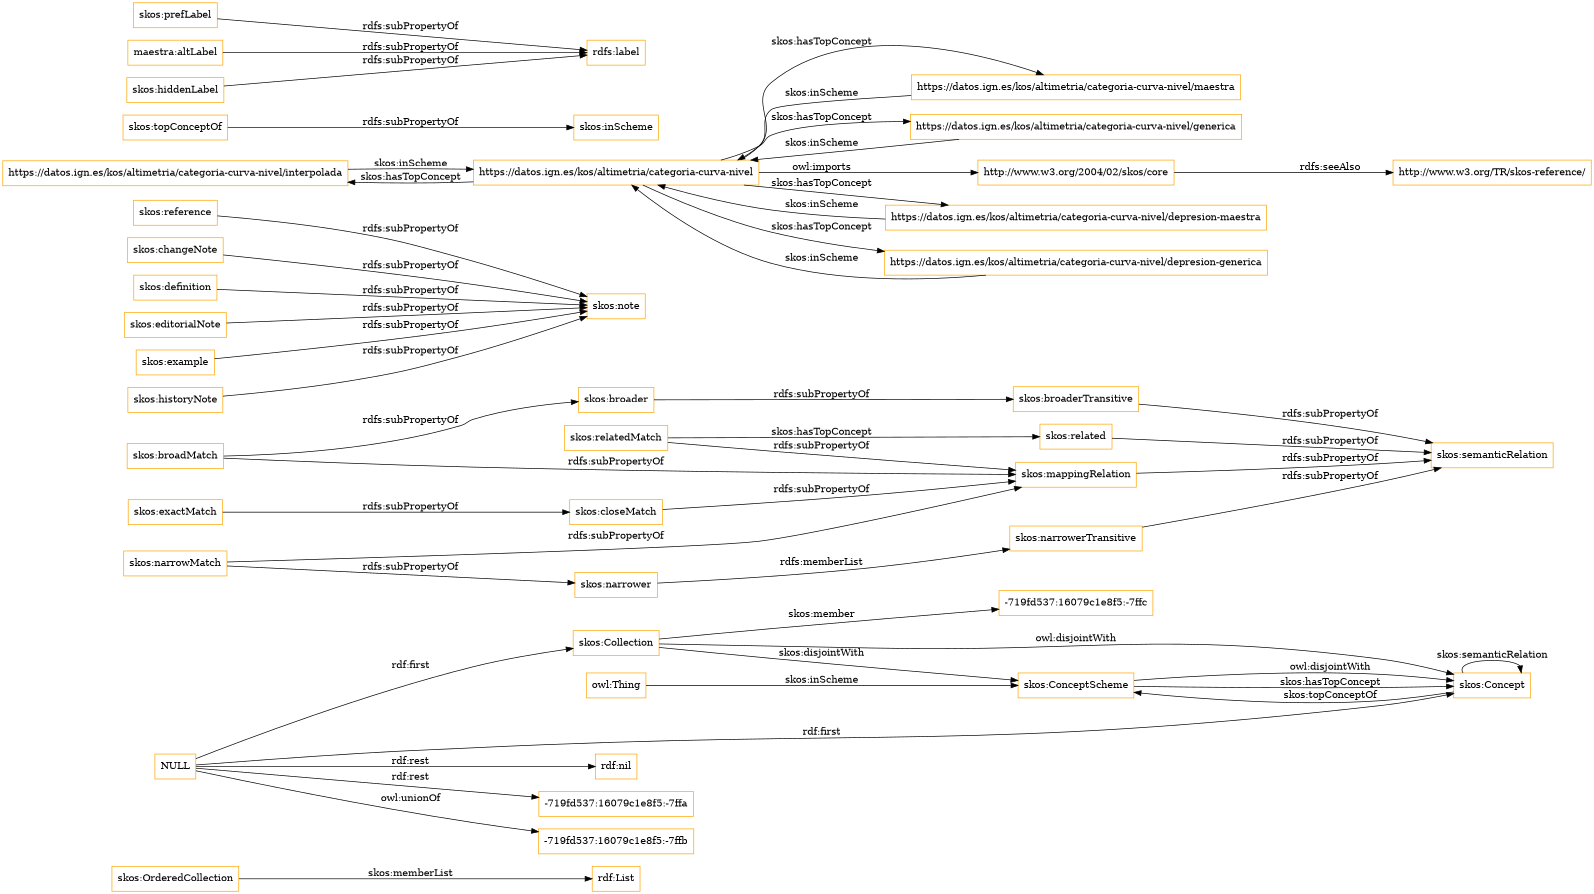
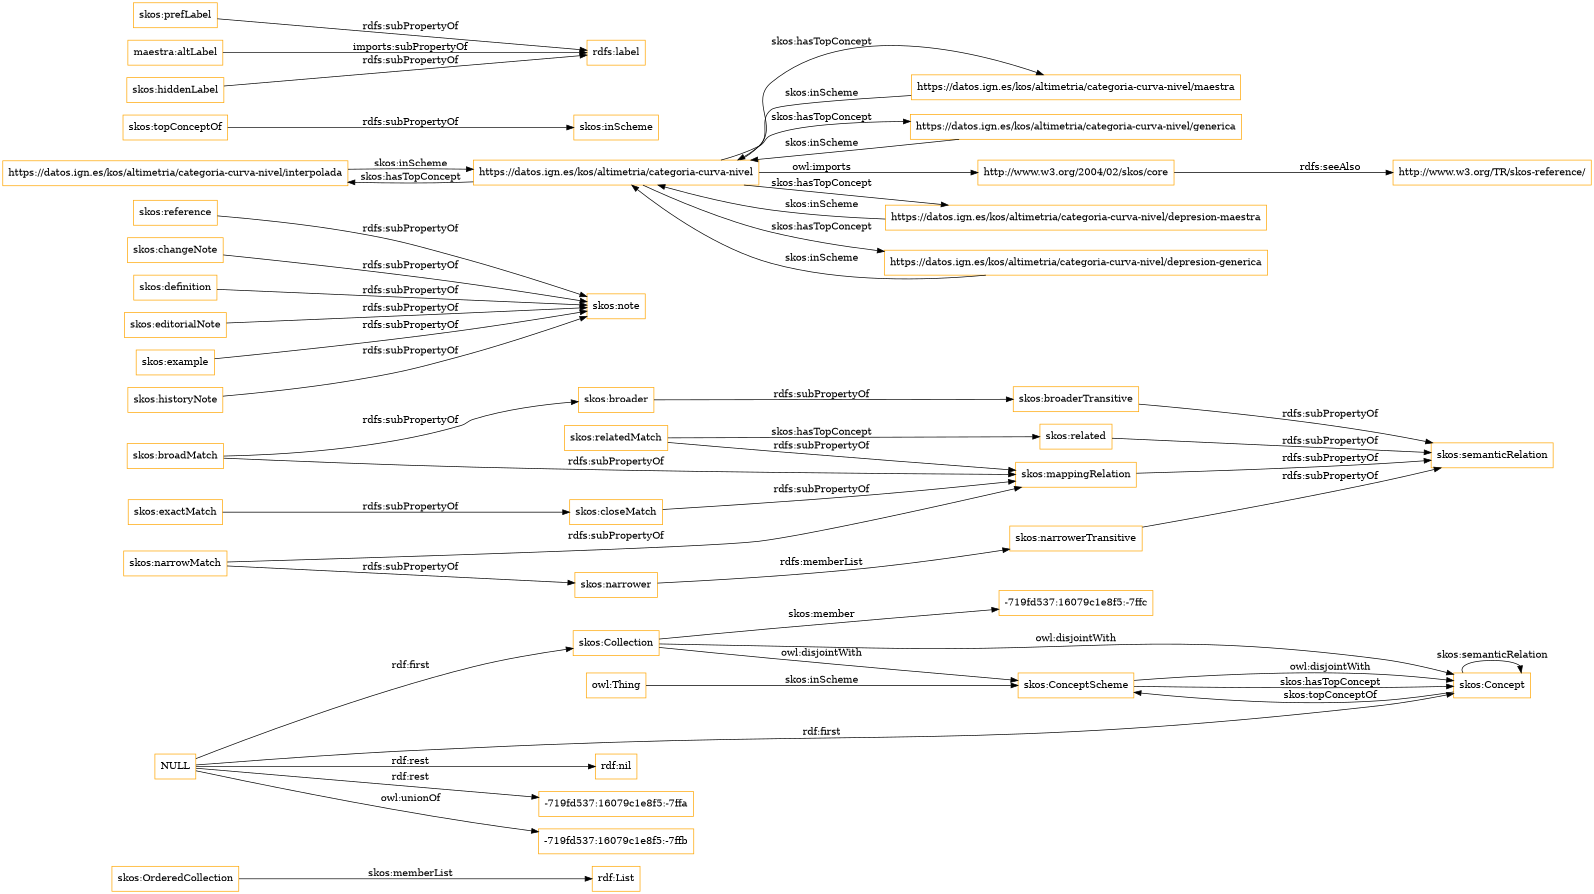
  digraph {
    rankdir=LR
    node [color=orange shape=rectangle]
    "skos:OrderedCollection"
    "rdf:List"
    "skos:Collection"
    "-719fd537:16079c1e8f5:-7ffc"
    "skos:ConceptScheme"
    "skos:Concept"
    "skos:narrowerTransitive"
    "skos:semanticRelation"
    n9 [label="skos:reference"]
    "skos:note"
    "skos:closeMatch"
    "skos:mappingRelation"
    "https://datos.ign.es/kos/altimetria/categoria-curva-nivel/interpolada"
    "https://datos.ign.es/kos/altimetria/categoria-curva-nivel"
    "https://datos.ign.es/kos/altimetria/categoria-curva-nivel/maestra"
    "https://datos.ign.es/kos/altimetria/categoria-curva-nivel/generica"
    "http://www.w3.org/2004/02/skos/core"
    "https://datos.ign.es/kos/altimetria/categoria-curva-nivel/depresion-maestra"
    "https://datos.ign.es/kos/altimetria/categoria-curva-nivel/depresion-generica"
    "http://www.w3.org/TR/skos-reference/"
    "skos:relatedMatch"
    "skos:related"
    "skos:topConceptOf"
    "skos:inScheme"
    "skos:broadMatch"
    "skos:broader"
    "skos:broaderTransitive"
    "skos:changeNote"
    "skos:definition"
    "skos:editorialNote"
    "skos:example"
    "skos:historyNote"
    "skos:exactMatch"
    "skos:prefLabel"
    "rdfs:label"
    n36 [label="maestra:altLabel"]
    "skos:hiddenLabel"
    "skos:narrowMatch"
    "skos:narrower"
    NULL
    "rdf:nil"
    "-719fd537:16079c1e8f5:-7ffa"
    "-719fd537:16079c1e8f5:-7ffb"
    "owl:Thing"
    "skos:OrderedCollection" -> "rdf:List" [label="skos:memberList"]
    "skos:Collection" -> "-719fd537:16079c1e8f5:-7ffc" [label="skos:member"]
-   "skos:Collection" -> "skos:ConceptScheme" [label="skos:disjointWith"]
+   "skos:Collection" -> "skos:ConceptScheme" [label="owl:disjointWith"]
    "skos:Collection" -> "skos:Concept" [label="owl:disjointWith"]
    "skos:ConceptScheme" -> "skos:Concept" [label="owl:disjointWith"]
    "skos:ConceptScheme" -> "skos:Concept" [label="skos:hasTopConcept"]
    "skos:Concept" -> "skos:ConceptScheme" [label="skos:topConceptOf"]
    "skos:Concept" -> "skos:Concept" [label="skos:semanticRelation"]
    "skos:narrowerTransitive" -> "skos:semanticRelation" [label="rdfs:subPropertyOf"]
    n9 -> "skos:note" [label="rdfs:subPropertyOf"]
    "skos:closeMatch" -> "skos:mappingRelation" [label="rdfs:subPropertyOf"]
    "skos:mappingRelation" -> "skos:semanticRelation" [label="rdfs:subPropertyOf"]
    "https://datos.ign.es/kos/altimetria/categoria-curva-nivel/interpolada" -> "https://datos.ign.es/kos/altimetria/categoria-curva-nivel" [label="skos:inScheme"]
    "https://datos.ign.es/kos/altimetria/categoria-curva-nivel" -> "https://datos.ign.es/kos/altimetria/categoria-curva-nivel/interpolada" [label="skos:hasTopConcept"]
    "https://datos.ign.es/kos/altimetria/categoria-curva-nivel" -> "https://datos.ign.es/kos/altimetria/categoria-curva-nivel/maestra" [label="skos:hasTopConcept"]
    "https://datos.ign.es/kos/altimetria/categoria-curva-nivel" -> "https://datos.ign.es/kos/altimetria/categoria-curva-nivel/generica" [label="skos:hasTopConcept"]
    "https://datos.ign.es/kos/altimetria/categoria-curva-nivel" -> "http://www.w3.org/2004/02/skos/core" [label="owl:imports"]
    "https://datos.ign.es/kos/altimetria/categoria-curva-nivel" -> "https://datos.ign.es/kos/altimetria/categoria-curva-nivel/depresion-maestra" [label="skos:hasTopConcept"]
    "https://datos.ign.es/kos/altimetria/categoria-curva-nivel" -> "https://datos.ign.es/kos/altimetria/categoria-curva-nivel/depresion-generica" [label="skos:hasTopConcept"]
    "https://datos.ign.es/kos/altimetria/categoria-curva-nivel/maestra" -> "https://datos.ign.es/kos/altimetria/categoria-curva-nivel" [label="skos:inScheme"]
    "https://datos.ign.es/kos/altimetria/categoria-curva-nivel/generica" -> "https://datos.ign.es/kos/altimetria/categoria-curva-nivel" [label="skos:inScheme"]
    "http://www.w3.org/2004/02/skos/core" -> "http://www.w3.org/TR/skos-reference/" [label="rdfs:seeAlso"]
    "https://datos.ign.es/kos/altimetria/categoria-curva-nivel/depresion-maestra" -> "https://datos.ign.es/kos/altimetria/categoria-curva-nivel" [label="skos:inScheme"]
    "https://datos.ign.es/kos/altimetria/categoria-curva-nivel/depresion-generica" -> "https://datos.ign.es/kos/altimetria/categoria-curva-nivel" [label="skos:inScheme"]
    "skos:relatedMatch" -> "skos:mappingRelation" [label="rdfs:subPropertyOf"]
    "skos:relatedMatch" -> "skos:related" [label="skos:hasTopConcept"]
    "skos:related" -> "skos:semanticRelation" [label="rdfs:subPropertyOf"]
    "skos:topConceptOf" -> "skos:inScheme" [label="rdfs:subPropertyOf"]
    "skos:broadMatch" -> "skos:mappingRelation" [label="rdfs:subPropertyOf"]
    "skos:broadMatch" -> "skos:broader" [label="rdfs:subPropertyOf"]
    "skos:broader" -> "skos:broaderTransitive" [label="rdfs:subPropertyOf"]
    "skos:broaderTransitive" -> "skos:semanticRelation" [label="rdfs:subPropertyOf"]
    "skos:changeNote" -> "skos:note" [label="rdfs:subPropertyOf"]
    "skos:definition" -> "skos:note" [label="rdfs:subPropertyOf"]
    "skos:editorialNote" -> "skos:note" [label="rdfs:subPropertyOf"]
    "skos:example" -> "skos:note" [label="rdfs:subPropertyOf"]
    "skos:historyNote" -> "skos:note" [label="rdfs:subPropertyOf"]
    "skos:exactMatch" -> "skos:closeMatch" [label="rdfs:subPropertyOf"]
    "skos:prefLabel" -> "rdfs:label" [label="rdfs:subPropertyOf"]
-   n36 -> "rdfs:label" [label="rdfs:subPropertyOf"]
+   n36 -> "rdfs:label" [label="imports:subPropertyOf"]
    "skos:hiddenLabel" -> "rdfs:label" [label="rdfs:subPropertyOf"]
    "skos:narrowMatch" -> "skos:mappingRelation" [label="rdfs:subPropertyOf"]
    "skos:narrowMatch" -> "skos:narrower" [label="rdfs:subPropertyOf"]
    "skos:narrower" -> "skos:narrowerTransitive" [label="rdfs:memberList"]
    NULL -> "skos:Collection" [label="rdf:first"]
    NULL -> "skos:Concept" [label="rdf:first"]
    NULL -> "rdf:nil" [label="rdf:rest"]
    NULL -> "-719fd537:16079c1e8f5:-7ffa" [label="rdf:rest"]
    NULL -> "-719fd537:16079c1e8f5:-7ffb" [label="owl:unionOf"]
    "owl:Thing" -> "skos:ConceptScheme" [label="skos:inScheme"]
  }
